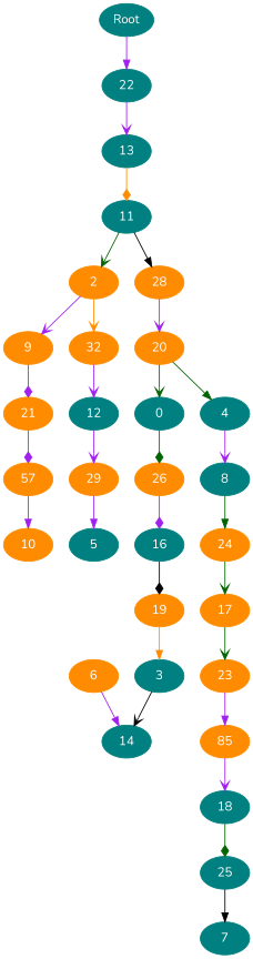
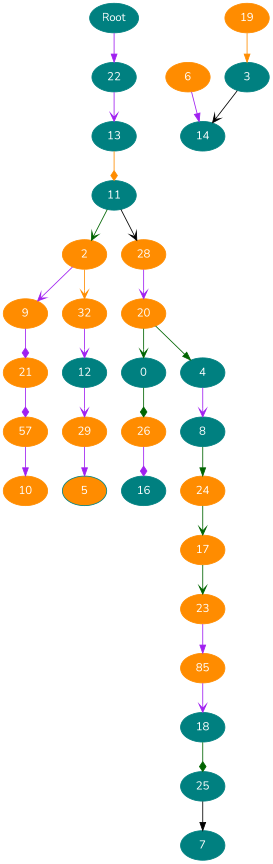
  digraph {
    fontname=Nunito
    node [color=darkorange fontcolor=white fontname=Nunito style=filled]
    edge [arrowhead=vee color=purple fontname=Nunito]
    n1 [color=teal label=0]
    20
    4 [color=teal]
    26
    8 [color=teal]
    16 [color=teal]
    11 [color=teal]
    2
    28
    9
    n11 [label=32]
    21
    12 [color=teal]
    3 [color=teal]
    19
    14 [color=teal]
    24
-   5 [color=teal]
+   5 [color=teal fillcolor=darkorange]
    29
    6
    25 [color=teal]
    7 [color=teal]
    17
    n24 [label=57]
    10
    13 [color=teal]
    22 [color=teal]
    n28 [label=85]
    23
    18 [color=teal]
    Root [color=teal]
    n1 -> 26 [arrowhead=diamond color=darkgreen]
    20 -> n1 [color=darkgreen]
    20 -> 4 [arrowhead=normal color=darkgreen]
    4 -> 8
    26 -> 16 [arrowhead=diamond]
    8 -> 24 [arrowhead=normal color=darkgreen]
-   16 -> 19 [arrowhead=diamond color=black]
    11 -> 2 [color=darkgreen]
-   11 -> 28 [arrowhead=normal color=black]
+   11 -> 28 [color=black]
    2 -> 9
    2 -> n11 [color=darkorange]
    28 -> 20
    9 -> 21 [arrowhead=diamond]
    n11 -> 12
    21 -> n24 [arrowhead=diamond]
    12 -> 29
    3 -> 14 [color=black]
    19 -> 3 [arrowhead=normal color=darkorange]
    24 -> 17 [color=darkgreen]
    29 -> 5 [arrowhead=normal]
    6 -> 14 [arrowhead=normal]
    25 -> 7 [arrowhead=normal color=black]
    17 -> 23 [color=darkgreen]
    n24 -> 10 [arrowhead=normal]
    13 -> 11 [arrowhead=diamond color=darkorange]
    22 -> 13
    n28 -> 18
    23 -> n28 [arrowhead=normal]
    18 -> 25 [arrowhead=diamond color=darkgreen]
    Root -> 22 [arrowhead=normal]
  }
